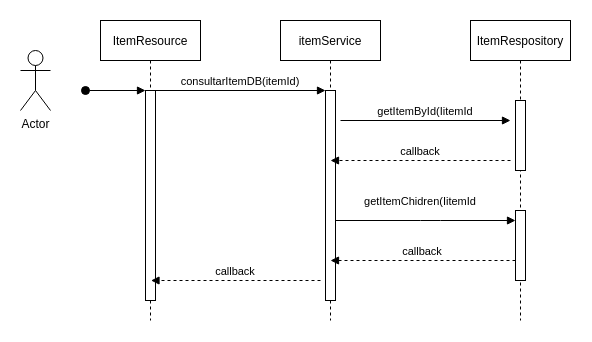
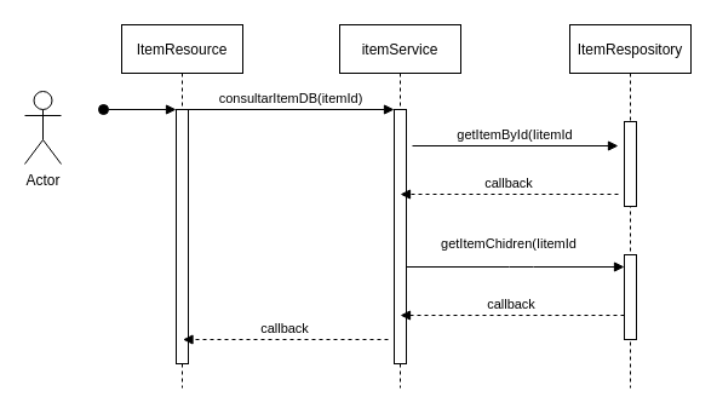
  <mxCell id="0" />
  <mxCell id="1" parent="0" />
  <mxCell id="2" value="ItemResource" style="shape=umlLifeline;perimeter=lifelinePerimeter;container=1;collapsible=0;recursiveResize=0;rounded=0;shadow=0;strokeWidth=1;" parent="1" vertex="1"><mxGeometry x="100" y="20" width="100" height="300" as="geometry" /></mxCell>
  <mxCell id="3" value="" style="points=[];perimeter=orthogonalPerimeter;rounded=0;shadow=0;strokeWidth=1;" parent="2" vertex="1"><mxGeometry x="45" y="70" width="10" height="210" as="geometry" /></mxCell>
  <mxCell id="4" value="" style="verticalAlign=bottom;startArrow=oval;endArrow=block;startSize=8;shadow=0;strokeWidth=1;" parent="2" target="3" edge="1"><mxGeometry relative="1" as="geometry"><mxPoint x="-15" y="70" as="sourcePoint" /></mxGeometry></mxCell>
  <mxCell id="5" value="itemService" style="shape=umlLifeline;perimeter=lifelinePerimeter;container=1;collapsible=0;recursiveResize=0;rounded=0;shadow=0;strokeWidth=1;" parent="1" vertex="1"><mxGeometry x="280" y="20" width="100" height="300" as="geometry" /></mxCell>
  <mxCell id="6" value="" style="points=[];perimeter=orthogonalPerimeter;rounded=0;shadow=0;strokeWidth=1;" parent="5" vertex="1"><mxGeometry x="45" y="70" width="10" height="210" as="geometry" /></mxCell>
  <mxCell id="7" value="consultarItemDB(itemId)" style="verticalAlign=bottom;endArrow=block;entryX=0;entryY=0;shadow=0;strokeWidth=1;" parent="1" source="3" target="6" edge="1"><mxGeometry relative="1" as="geometry"><mxPoint x="255" y="100" as="sourcePoint" /></mxGeometry></mxCell>
- <mxCell id="8" value="Actor" style="shape=umlActor;verticalLabelPosition=bottom;verticalAlign=top;html=1;outlineConnect=0;" vertex="1" parent="1"><mxGeometry x="20" y="50" width="30" height="60" as="geometry" /></mxCell>
+ <mxCell id="8" value="Actor" style="shape=umlActor;verticalLabelPosition=bottom;verticalAlign=top;html=1;outlineConnect=0;" vertex="1" parent="1"><mxGeometry x="20" y="75" width="30" height="60" as="geometry" /></mxCell>
  <mxCell id="9" value="ItemRespository" style="shape=umlLifeline;perimeter=lifelinePerimeter;container=1;collapsible=0;recursiveResize=0;rounded=0;shadow=0;strokeWidth=1;" vertex="1" parent="1"><mxGeometry x="470" y="20" width="100" height="300" as="geometry" /></mxCell>
  <mxCell id="10" value="" style="points=[];perimeter=orthogonalPerimeter;rounded=0;shadow=0;strokeWidth=1;" vertex="1" parent="9"><mxGeometry x="45" y="80" width="10" height="70" as="geometry" /></mxCell>
  <mxCell id="11" value="getItemById(IitemId" style="verticalAlign=bottom;endArrow=block;shadow=0;strokeWidth=1;" edge="1" parent="1"><mxGeometry relative="1" as="geometry"><mxPoint x="340" y="120" as="sourcePoint" /><mxPoint x="510" y="120" as="targetPoint" /></mxGeometry></mxCell>
  <mxCell id="12" value="callback" style="verticalAlign=bottom;endArrow=block;entryX=1;entryY=0;shadow=0;strokeWidth=1;dashed=1;" edge="1" parent="1"><mxGeometry relative="1" as="geometry"><mxPoint x="510" y="160" as="sourcePoint" /><mxPoint x="330" y="160" as="targetPoint" /></mxGeometry></mxCell>
  <mxCell id="13" value="" style="points=[];perimeter=orthogonalPerimeter;rounded=0;shadow=0;strokeWidth=1;" vertex="1" parent="1"><mxGeometry x="515" y="210" width="10" height="70" as="geometry" /></mxCell>
  <mxCell id="14" value="getItemChidren(IitemId" style="verticalAlign=bottom;endArrow=block;shadow=0;strokeWidth=1;" edge="1" parent="1" source="6" target="13"><mxGeometry x="0.056" y="14" relative="1" as="geometry"><mxPoint x="350" y="130" as="sourcePoint" /><mxPoint x="520" y="130" as="targetPoint" /><Array as="points"><mxPoint x="430" y="220" /></Array><mxPoint x="-10" y="4" as="offset" /></mxGeometry></mxCell>
  <mxCell id="15" value="callback" style="verticalAlign=bottom;endArrow=block;shadow=0;strokeWidth=1;dashed=1;" edge="1" parent="1" source="13" target="5"><mxGeometry relative="1" as="geometry"><mxPoint x="520" y="170" as="sourcePoint" /><mxPoint x="340" y="170" as="targetPoint" /><Array as="points"><mxPoint x="330" y="260" /></Array></mxGeometry></mxCell>
  <mxCell id="16" value="callback" style="verticalAlign=bottom;endArrow=block;shadow=0;strokeWidth=1;dashed=1;" edge="1" parent="1"><mxGeometry relative="1" as="geometry"><mxPoint x="320" y="280" as="sourcePoint" /><mxPoint x="150" y="280" as="targetPoint" /><Array as="points"><mxPoint x="150.5" y="280" /></Array></mxGeometry></mxCell>
